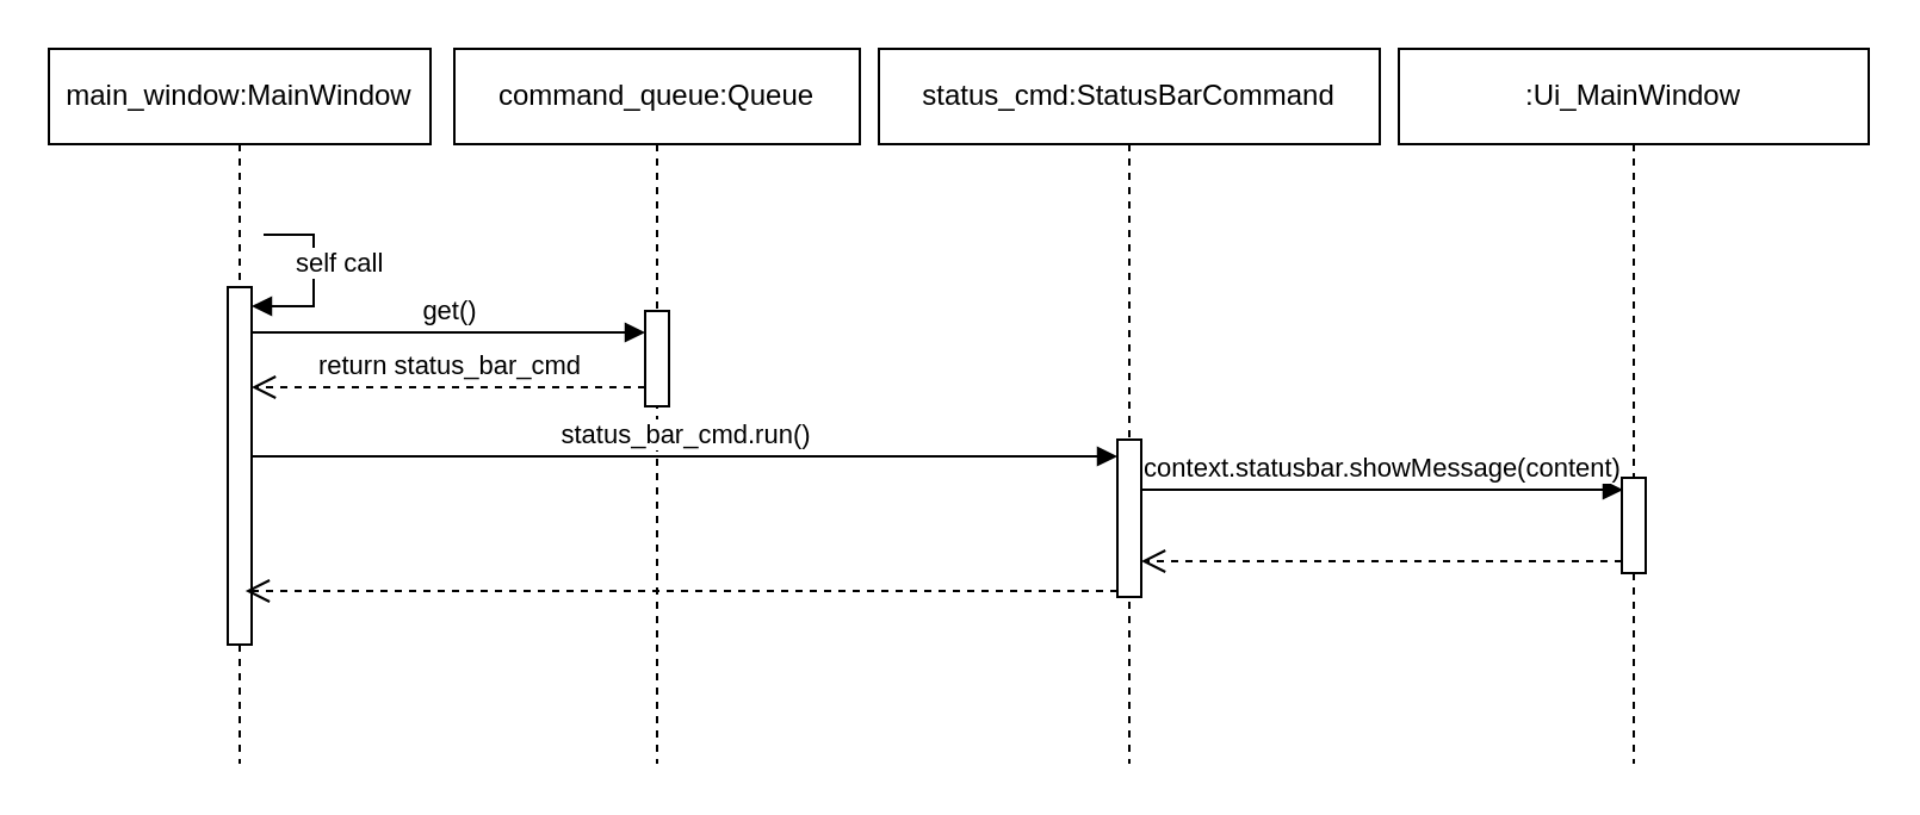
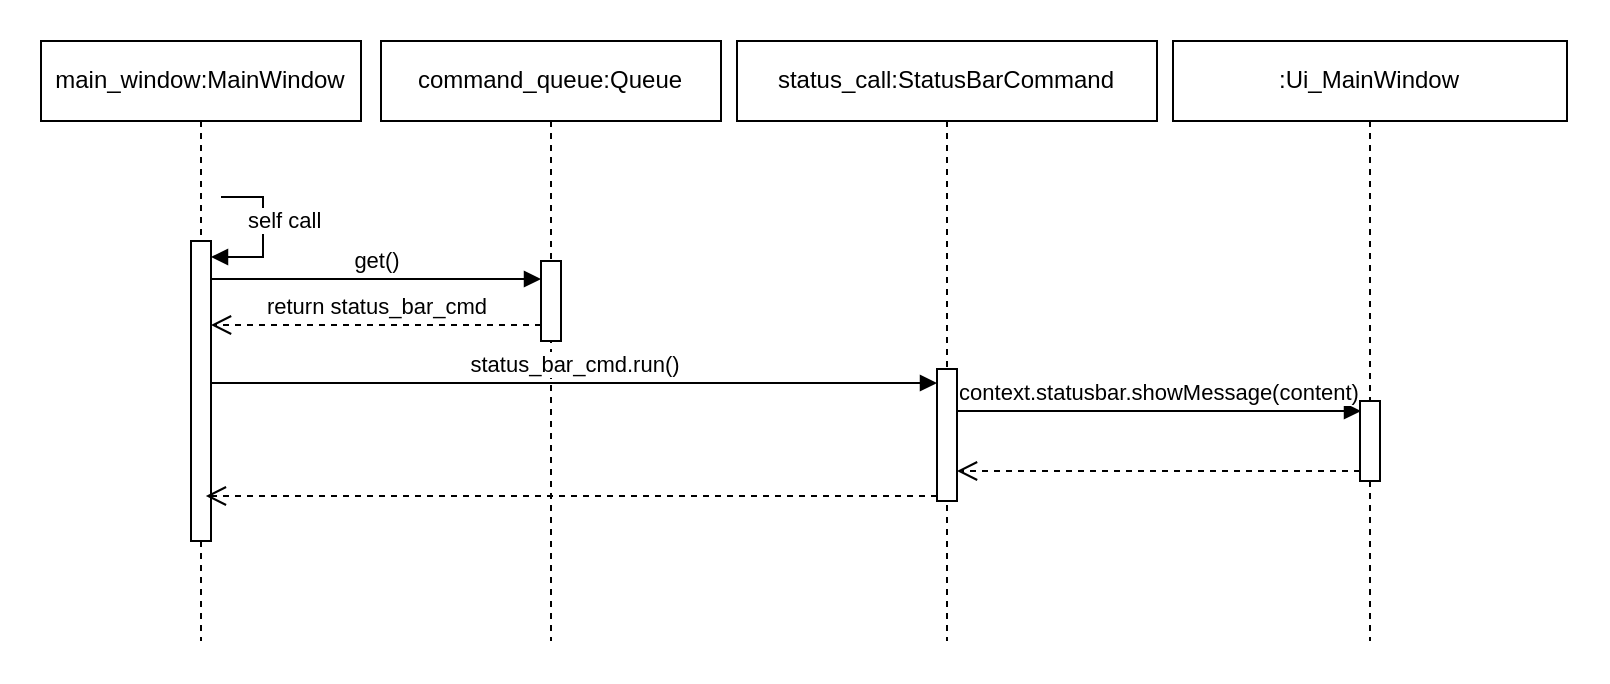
  <mxCell id="0" />
  <mxCell id="1" parent="0" />
  <mxCell id="2" value="command_queue:Queue" style="shape=umlLifeline;perimeter=lifelinePerimeter;whiteSpace=wrap;html=1;container=1;dropTarget=0;collapsible=0;recursiveResize=0;outlineConnect=0;portConstraint=eastwest;newEdgeStyle={&quot;curved&quot;:0,&quot;rounded&quot;:0};" parent="1" vertex="1"><mxGeometry x="190" y="20" width="170" height="300" as="geometry" /></mxCell>
  <mxCell id="3" value="" style="html=1;points=[[0,0,0,0,5],[0,1,0,0,-5],[1,0,0,0,5],[1,1,0,0,-5]];perimeter=orthogonalPerimeter;outlineConnect=0;targetShapes=umlLifeline;portConstraint=eastwest;newEdgeStyle={&quot;curved&quot;:0,&quot;rounded&quot;:0};" parent="2" vertex="1"><mxGeometry x="80" y="110" width="10" height="40" as="geometry" /></mxCell>
  <mxCell id="4" value="main_window:MainWindow" style="shape=umlLifeline;perimeter=lifelinePerimeter;whiteSpace=wrap;html=1;container=1;dropTarget=0;collapsible=0;recursiveResize=0;outlineConnect=0;portConstraint=eastwest;newEdgeStyle={&quot;curved&quot;:0,&quot;rounded&quot;:0};" parent="1" vertex="1"><mxGeometry x="20" y="20" width="160" height="300" as="geometry" /></mxCell>
  <mxCell id="5" value="" style="html=1;points=[[0,0,0,0,5],[0,1,0,0,-5],[1,0,0,0,5],[1,1,0,0,-5]];perimeter=orthogonalPerimeter;outlineConnect=0;targetShapes=umlLifeline;portConstraint=eastwest;newEdgeStyle={&quot;curved&quot;:0,&quot;rounded&quot;:0};" parent="4" vertex="1"><mxGeometry x="75" y="100" width="10" height="150" as="geometry" /></mxCell>
  <mxCell id="6" value="self call" style="html=1;align=left;spacingLeft=2;endArrow=block;rounded=0;edgeStyle=orthogonalEdgeStyle;curved=0;rounded=0;" parent="4" target="5" edge="1"><mxGeometry x="-0.143" y="-11" relative="1" as="geometry"><mxPoint x="90" y="78" as="sourcePoint" /><Array as="points"><mxPoint x="111" y="78" /><mxPoint x="111" y="108" /></Array><mxPoint x="86" y="108" as="targetPoint" /><mxPoint as="offset" /></mxGeometry></mxCell>
  <mxCell id="7" value="get()" style="html=1;verticalAlign=bottom;endArrow=block;curved=0;rounded=0;" parent="1" edge="1"><mxGeometry width="80" relative="1" as="geometry"><mxPoint x="105" y="139" as="sourcePoint" /><mxPoint x="270" y="139" as="targetPoint" /></mxGeometry></mxCell>
  <mxCell id="8" value="return status_bar_cmd" style="html=1;verticalAlign=bottom;endArrow=open;dashed=1;endSize=8;curved=0;rounded=0;" parent="1" edge="1"><mxGeometry x="-0.001" relative="1" as="geometry"><mxPoint x="270" y="162" as="sourcePoint" /><mxPoint x="105" y="162" as="targetPoint" /><mxPoint as="offset" /></mxGeometry></mxCell>
  <mxCell id="9" value=":Ui_MainWindow" style="shape=umlLifeline;perimeter=lifelinePerimeter;whiteSpace=wrap;html=1;container=1;dropTarget=0;collapsible=0;recursiveResize=0;outlineConnect=0;portConstraint=eastwest;newEdgeStyle={&quot;curved&quot;:0,&quot;rounded&quot;:0};" parent="1" vertex="1"><mxGeometry x="586" y="20" width="197" height="300" as="geometry" /></mxCell>
  <mxCell id="10" value="" style="html=1;points=[[0,0,0,0,5],[0,1,0,0,-5],[1,0,0,0,5],[1,1,0,0,-5]];perimeter=orthogonalPerimeter;outlineConnect=0;targetShapes=umlLifeline;portConstraint=eastwest;newEdgeStyle={&quot;curved&quot;:0,&quot;rounded&quot;:0};" parent="9" vertex="1"><mxGeometry x="93.5" y="180" width="10" height="40" as="geometry" /></mxCell>
- <mxCell id="11" value="status_cmd:StatusBarCommand" style="shape=umlLifeline;perimeter=lifelinePerimeter;whiteSpace=wrap;html=1;container=1;dropTarget=0;collapsible=0;recursiveResize=0;outlineConnect=0;portConstraint=eastwest;newEdgeStyle={&quot;curved&quot;:0,&quot;rounded&quot;:0};" parent="1" vertex="1"><mxGeometry x="368" y="20" width="210" height="300" as="geometry" /></mxCell>
+ <mxCell id="11" value="status_call:StatusBarCommand" style="shape=umlLifeline;perimeter=lifelinePerimeter;whiteSpace=wrap;html=1;container=1;dropTarget=0;collapsible=0;recursiveResize=0;outlineConnect=0;portConstraint=eastwest;newEdgeStyle={&quot;curved&quot;:0,&quot;rounded&quot;:0};" parent="1" vertex="1"><mxGeometry x="368" y="20" width="210" height="300" as="geometry" /></mxCell>
  <mxCell id="12" value="" style="html=1;points=[[0,0,0,0,5],[0,1,0,0,-5],[1,0,0,0,5],[1,1,0,0,-5]];perimeter=orthogonalPerimeter;outlineConnect=0;targetShapes=umlLifeline;portConstraint=eastwest;newEdgeStyle={&quot;curved&quot;:0,&quot;rounded&quot;:0};" parent="11" vertex="1"><mxGeometry x="100" y="164" width="10" height="66" as="geometry" /></mxCell>
  <mxCell id="13" value="status_bar_cmd.run()" style="html=1;verticalAlign=bottom;endArrow=block;curved=0;rounded=0;" parent="1" edge="1"><mxGeometry width="80" relative="1" as="geometry"><mxPoint x="105" y="191" as="sourcePoint" /><mxPoint x="468" y="191" as="targetPoint" /></mxGeometry></mxCell>
  <mxCell id="14" value="context.statusbar.showMessage(content)" style="html=1;verticalAlign=bottom;endArrow=block;curved=0;rounded=0;" parent="1" edge="1"><mxGeometry width="80" relative="1" as="geometry"><mxPoint x="478" y="205" as="sourcePoint" /><mxPoint x="680" y="205" as="targetPoint" /></mxGeometry></mxCell>
  <mxCell id="15" value="" style="html=1;verticalAlign=bottom;endArrow=open;dashed=1;endSize=8;curved=0;rounded=0;exitX=0;exitY=1;exitDx=0;exitDy=-5;exitPerimeter=0;" edge="1" parent="1" source="10" target="12"><mxGeometry x="-0.001" relative="1" as="geometry"><mxPoint x="671" y="275" as="sourcePoint" /><mxPoint x="506" y="275" as="targetPoint" /><mxPoint as="offset" /></mxGeometry></mxCell>
  <mxCell id="16" value="" style="html=1;verticalAlign=bottom;endArrow=open;dashed=1;endSize=8;curved=0;rounded=0;entryX=0.743;entryY=0.85;entryDx=0;entryDy=0;entryPerimeter=0;" edge="1" parent="1" source="12" target="5"><mxGeometry x="-0.001" relative="1" as="geometry"><mxPoint x="382" y="265" as="sourcePoint" /><mxPoint x="180" y="265" as="targetPoint" /><mxPoint as="offset" /></mxGeometry></mxCell>
